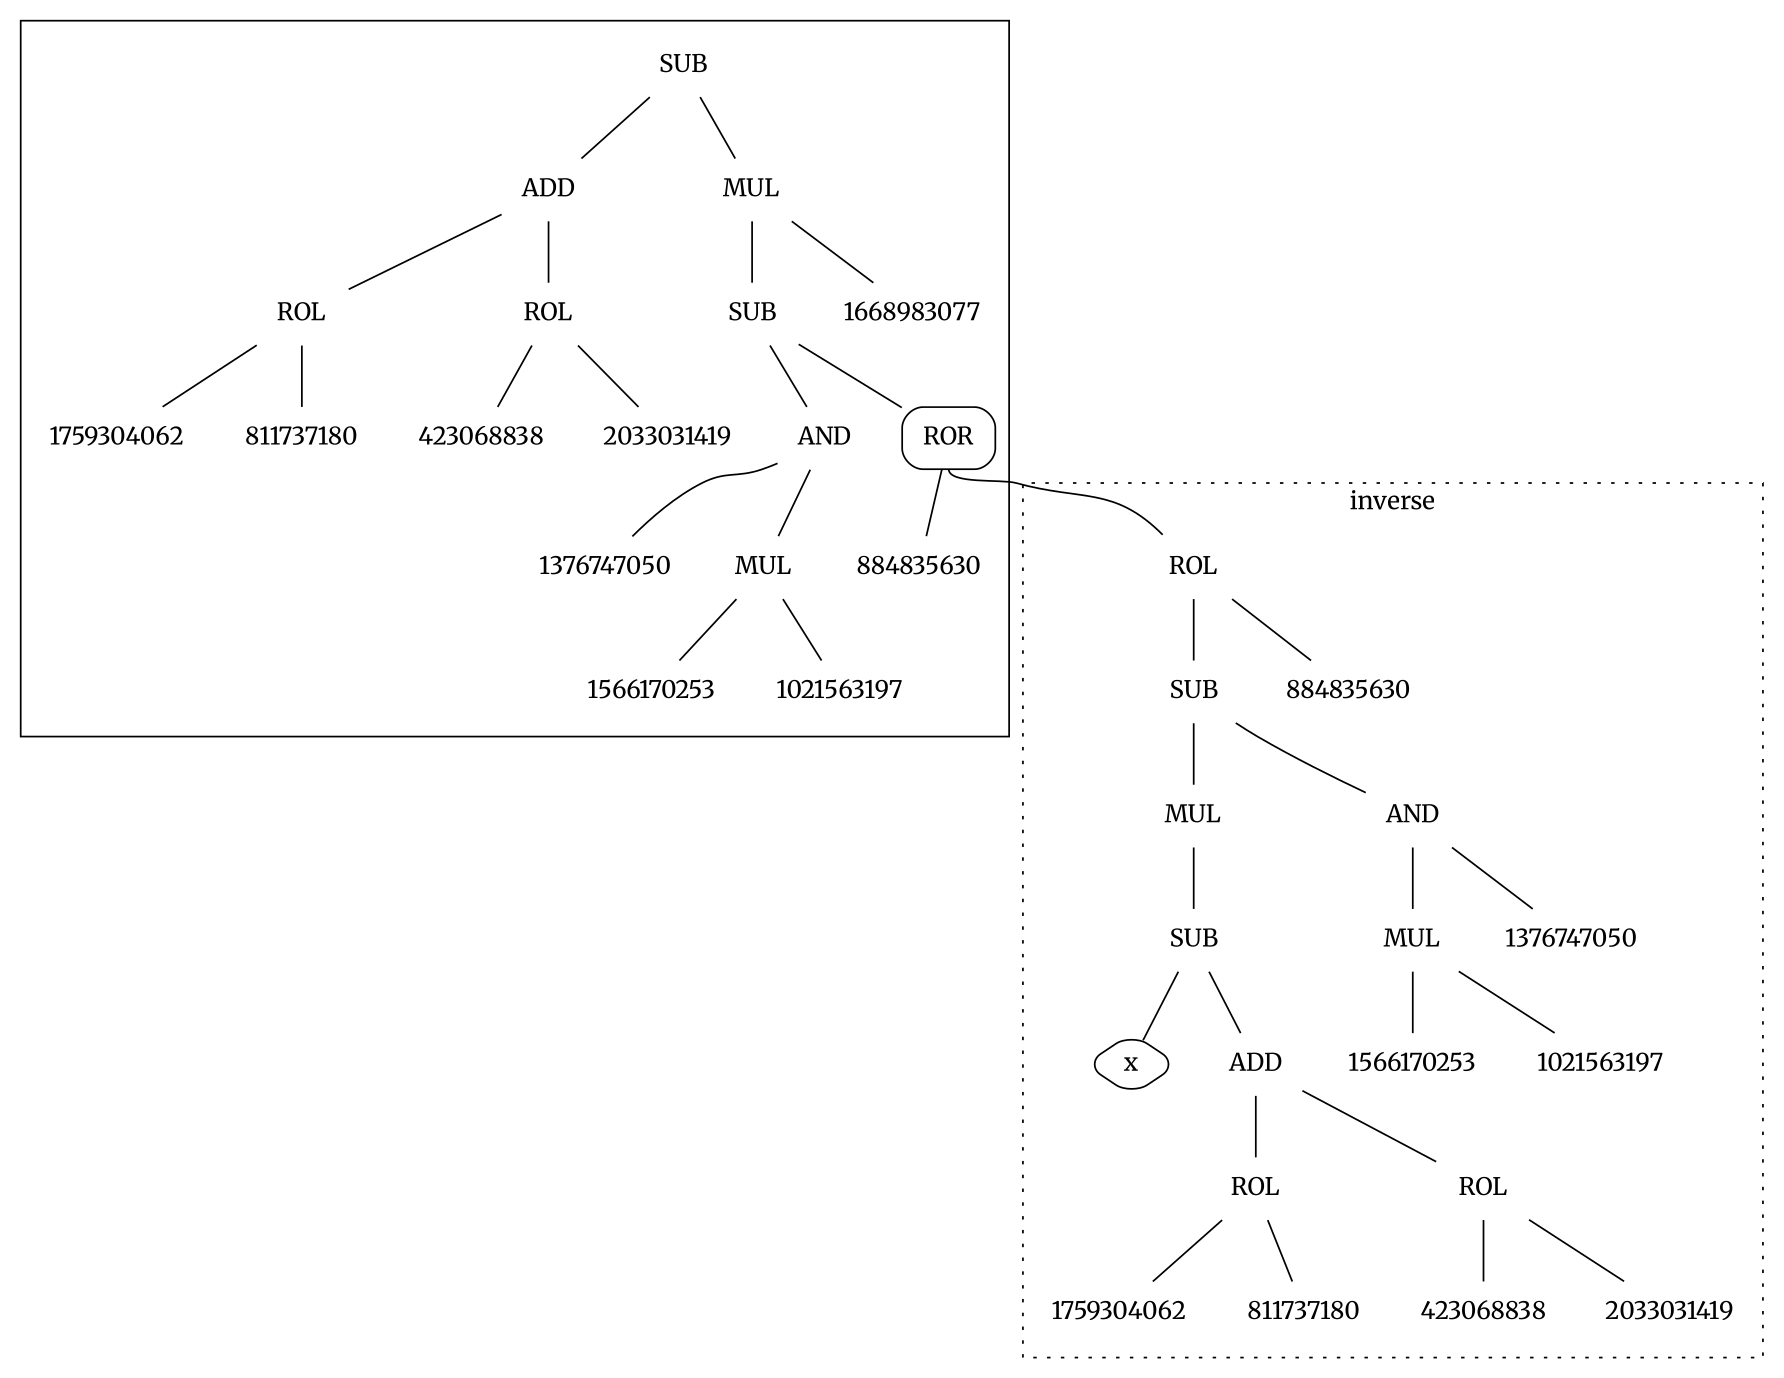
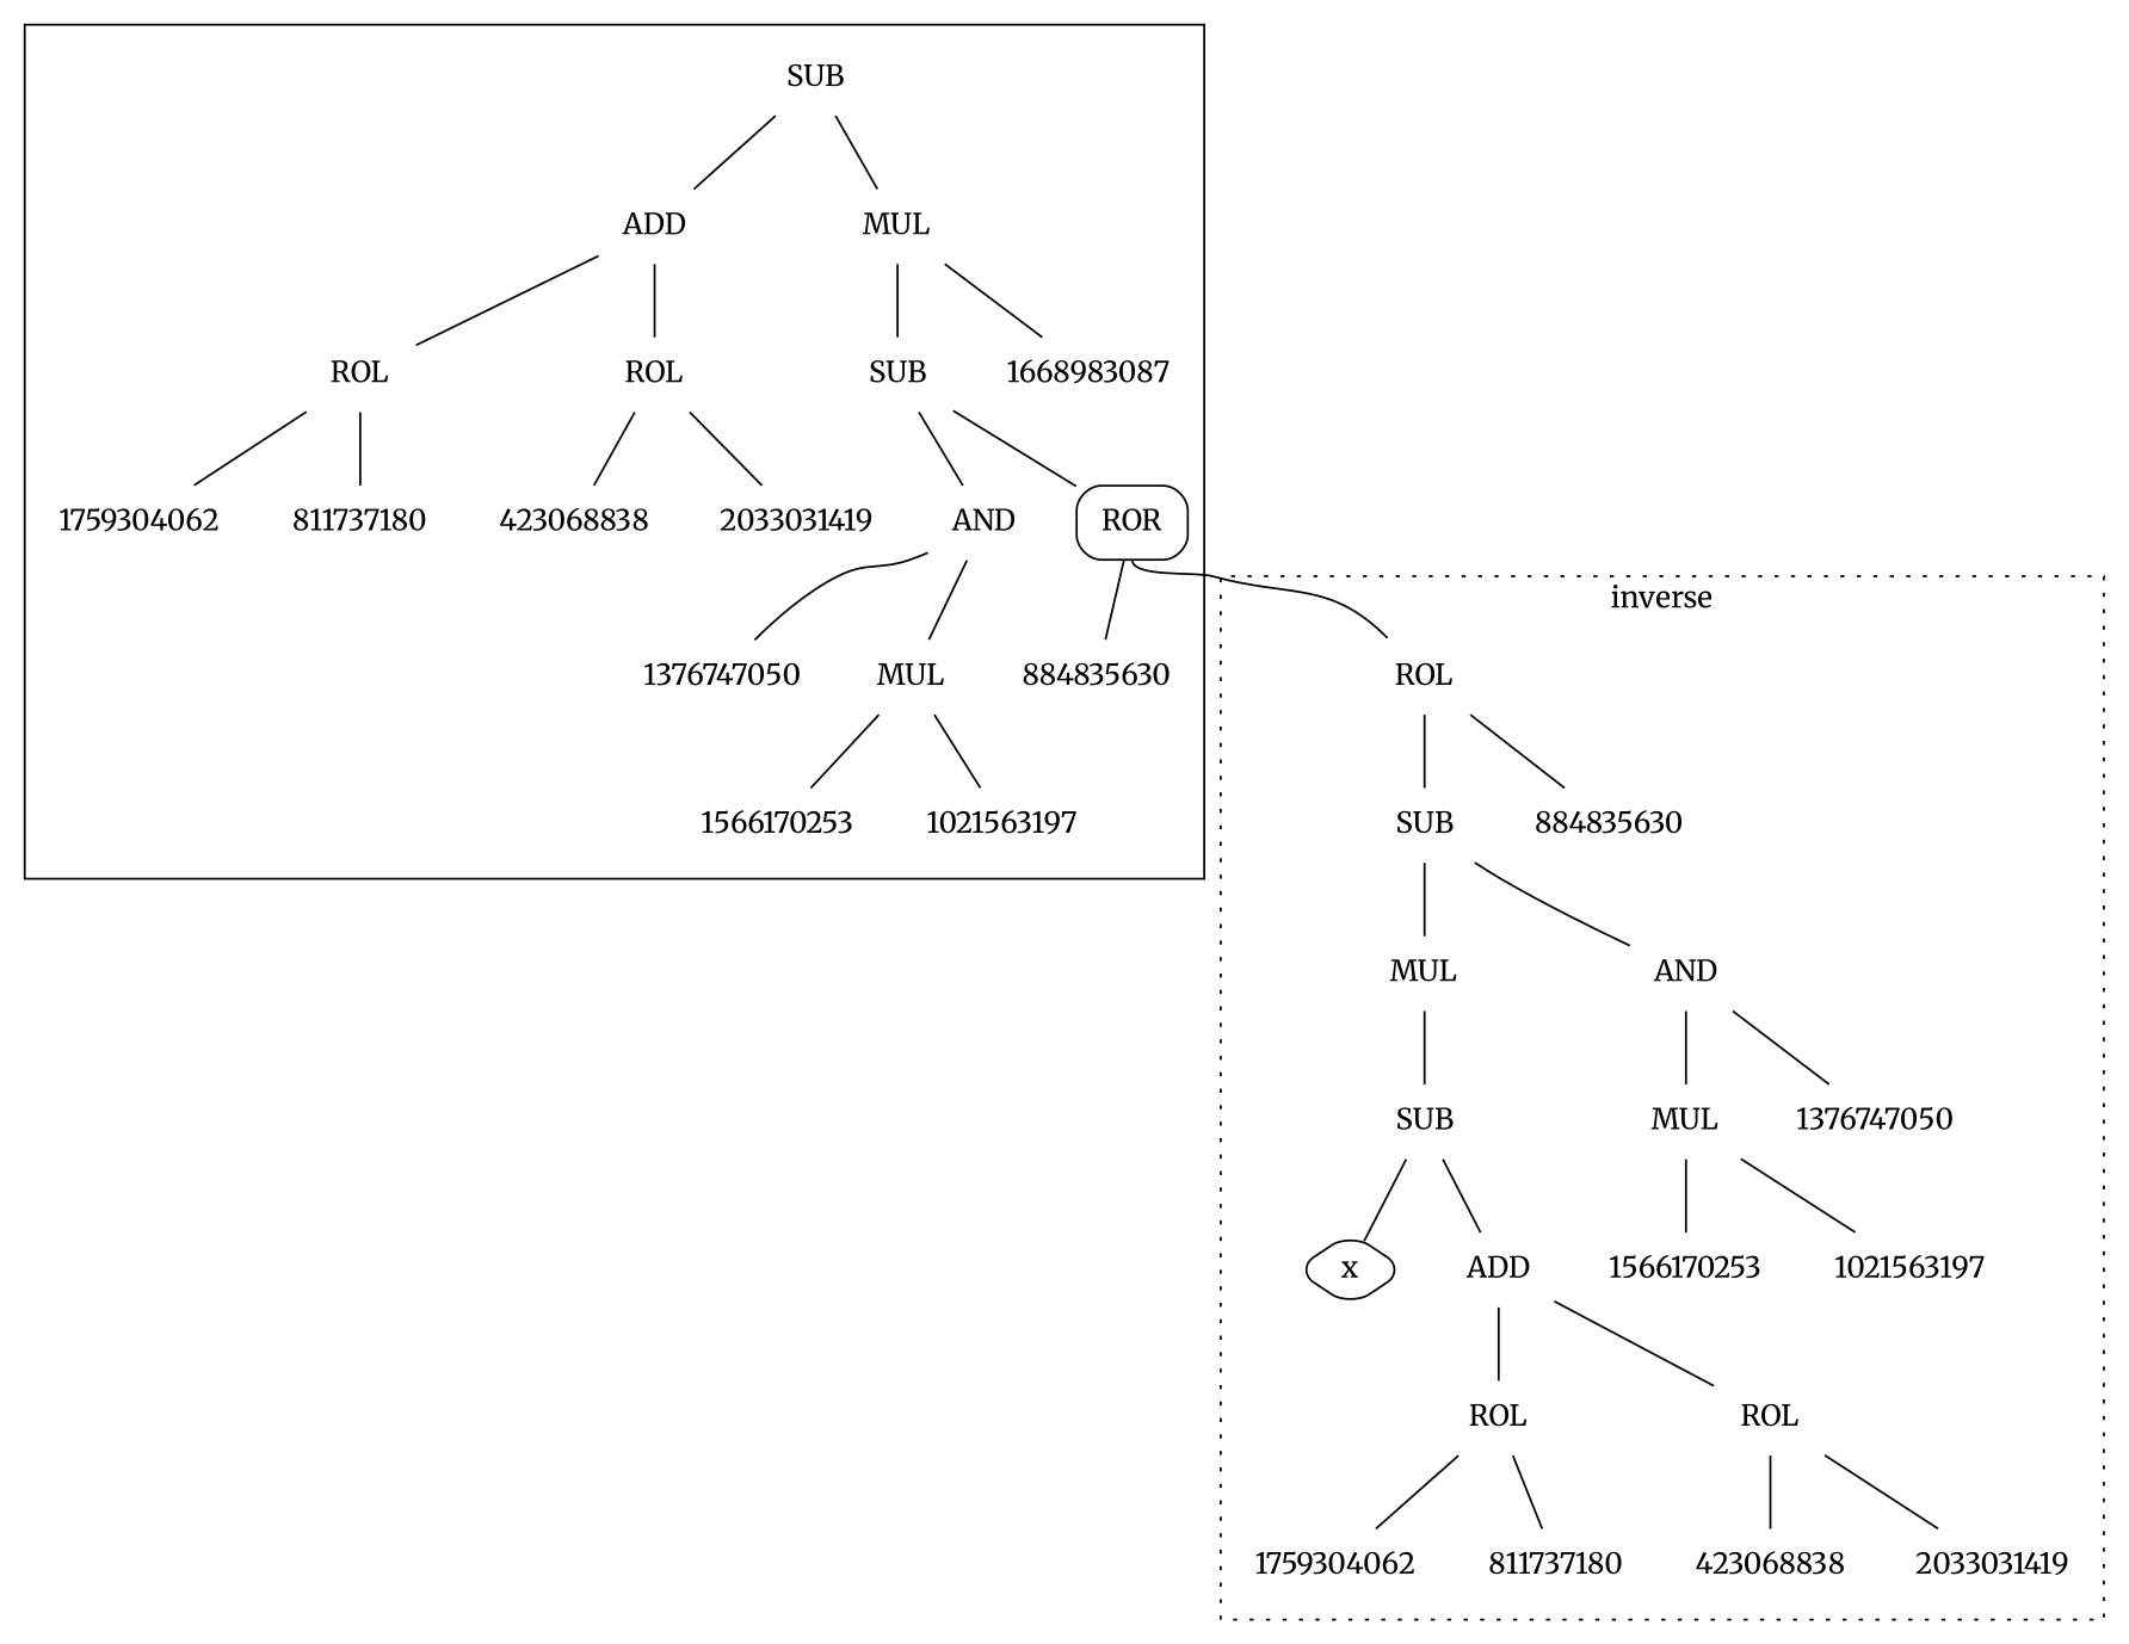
  digraph {
    fontname=Merriweather
    newrank=true
    rankdir=TD
    node [fillcolor=grey fontname=Merriweather shape=none style=rounded]
    edge [dir=none fontname=Merriweather]
    n1 [label=ROR shape=box]
    n2 [label=SUB]
    n3 [label=ADD]
    n4 [label=MUL]
    n5 [label=ROL]
    n6 [label=ROL]
    n7 [label=SUB]
-   n8 [label=1668983077]
+   n8 [label=1668983087]
    n9 [label=1759304062]
    n10 [label=811737180]
    n11 [label=423068838]
    n12 [label=2033031419]
    n13 [label=AND]
    n14 [label=MUL]
    n15 [label=1376747050]
    n16 [label=884835630]
    n17 [label=1566170253]
    n18 [label=1021563197]
    n19 [label=ROL]
    n20 [label=x shape=diamond]
    n21 [label=SUB]
    n22 [label=ADD]
    n23 [label=ROL]
    n24 [label=ROL]
    n25 [label=MUL]
    n26 [label=1759304062]
    n27 [label=811737180]
    n28 [label=423068838]
    n29 [label=2033031419]
    n30 [label=SUB]
    n31 [label=AND]
    n32 [label=MUL]
    n33 [label=1376747050]
    n34 [label=884835630]
    n35 [label=1566170253]
    n36 [label=1021563197]
    subgraph sub_1 {
      rank=same
      n1
    }
    subgraph cluster_2 {
      style=solid
      n1
      n2
      n3
      n4
      n5
      n6
      n7
      n8
      n9
      n10
      n11
      n12
      n13
      n14
      n15
      n16
      n17
      n18
    }
    subgraph cluster_3 {
      label=inverse
      style=dotted
      n19
      n20
      n21
      n22
      n23
      n24
      n25
      n26
      n27
      n28
      n29
      n30
      n31
      n32
      n33
      n34
      n35
      n36
    }
    n1 -> n16
    n1 -> n19 [headport=nw tailport=s]
    n2 -> n3
    n2 -> n4
    n3 -> n5
    n3 -> n6
    n4 -> n7
    n4 -> n8
    n5 -> n9
    n5 -> n10
    n6 -> n11
    n6 -> n12
    n7 -> n1
    n7 -> n13
    n13 -> n14
    n13 -> n15
    n14 -> n17
    n14 -> n18
    n19 -> n30
    n19 -> n34
    n21 -> n20
    n21 -> n22
    n22 -> n23
    n22 -> n24
    n23 -> n26
    n23 -> n27
    n24 -> n28
    n24 -> n29
    n25 -> n21
    n30 -> n25
    n30 -> n31
    n31 -> n32
    n31 -> n33
    n32 -> n35
    n32 -> n36
  }
